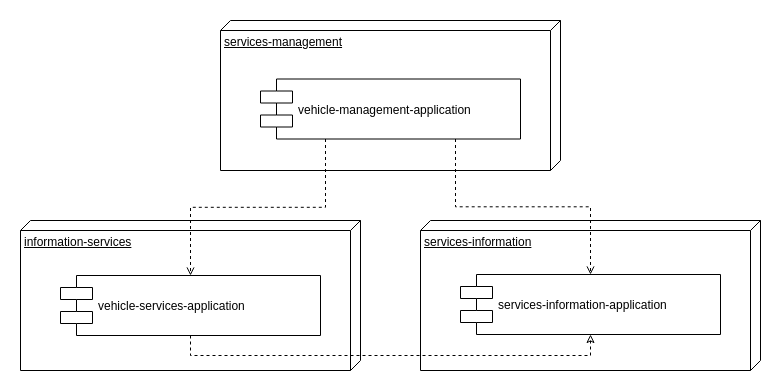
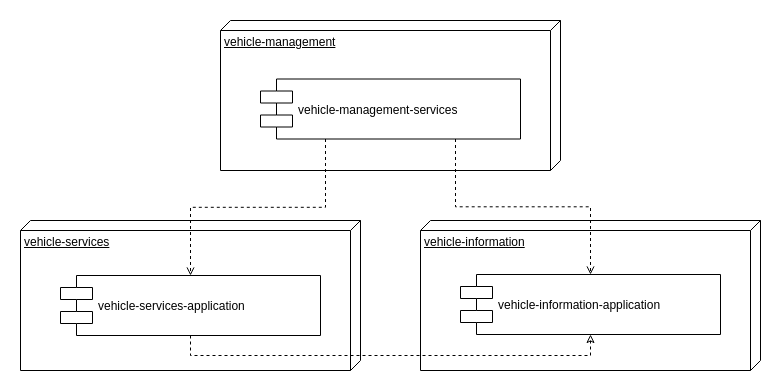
  <mxCell id="0" />
  <mxCell id="1" parent="0" />
  <mxCell id="2" value="" style="group" vertex="1" connectable="0" parent="1"><mxGeometry x="220" y="20" width="340" height="150" as="geometry" /></mxCell>
- <mxCell id="3" value="services-management" style="verticalAlign=top;align=left;spacingTop=8;spacingLeft=2;spacingRight=12;shape=cube;size=10;direction=south;fontStyle=4;html=1;rounded=0;shadow=0;glass=0;labelBackgroundColor=none;fillColor=none;gradientColor=none;" vertex="1" parent="2"><mxGeometry width="340" height="150" as="geometry" /></mxCell>
- <mxCell id="4" value="vehicle-management-application" style="shape=component;align=left;spacingLeft=36;rounded=0;shadow=0;glass=0;labelBackgroundColor=none;fillColor=none;gradientColor=none;" vertex="1" parent="2"><mxGeometry x="40" y="58.5" width="260" height="60" as="geometry" /></mxCell>
+ <mxCell id="3" value="vehicle-management" style="verticalAlign=top;align=left;spacingTop=8;spacingLeft=2;spacingRight=12;shape=cube;size=10;direction=south;fontStyle=4;html=1;rounded=0;shadow=0;glass=0;labelBackgroundColor=none;fillColor=none;gradientColor=none;" vertex="1" parent="2"><mxGeometry width="340" height="150" as="geometry" /></mxCell>
+ <mxCell id="4" value="vehicle-management-services" style="shape=component;align=left;spacingLeft=36;rounded=0;shadow=0;glass=0;labelBackgroundColor=none;fillColor=none;gradientColor=none;" vertex="1" parent="2"><mxGeometry x="40" y="58.5" width="260" height="60" as="geometry" /></mxCell>
  <mxCell id="5" value="" style="group" vertex="1" connectable="0" parent="1"><mxGeometry x="420" y="220" width="340" height="150" as="geometry" /></mxCell>
- <mxCell id="6" value="services-information" style="verticalAlign=top;align=left;spacingTop=8;spacingLeft=2;spacingRight=12;shape=cube;size=10;direction=south;fontStyle=4;html=1;rounded=0;shadow=0;glass=0;labelBackgroundColor=none;fillColor=none;gradientColor=none;" vertex="1" parent="5"><mxGeometry width="340" height="150" as="geometry" /></mxCell>
- <mxCell id="7" value="services-information-application" style="shape=component;align=left;spacingLeft=36;rounded=0;shadow=0;glass=0;labelBackgroundColor=none;fillColor=none;gradientColor=none;" vertex="1" parent="5"><mxGeometry x="40" y="54" width="260" height="60" as="geometry" /></mxCell>
+ <mxCell id="6" value="vehicle-information" style="verticalAlign=top;align=left;spacingTop=8;spacingLeft=2;spacingRight=12;shape=cube;size=10;direction=south;fontStyle=4;html=1;rounded=0;shadow=0;glass=0;labelBackgroundColor=none;fillColor=none;gradientColor=none;" vertex="1" parent="5"><mxGeometry width="340" height="150" as="geometry" /></mxCell>
+ <mxCell id="7" value="vehicle-information-application" style="shape=component;align=left;spacingLeft=36;rounded=0;shadow=0;glass=0;labelBackgroundColor=none;fillColor=none;gradientColor=none;" vertex="1" parent="5"><mxGeometry x="40" y="54" width="260" height="60" as="geometry" /></mxCell>
  <mxCell id="8" value="" style="group" vertex="1" connectable="0" parent="1"><mxGeometry x="20" y="220" width="340" height="150" as="geometry" /></mxCell>
- <mxCell id="9" value="information-services" style="verticalAlign=top;align=left;spacingTop=8;spacingLeft=2;spacingRight=12;shape=cube;size=10;direction=south;fontStyle=4;html=1;rounded=0;shadow=0;glass=0;labelBackgroundColor=none;fillColor=none;gradientColor=none;" vertex="1" parent="8"><mxGeometry width="340" height="150" as="geometry" /></mxCell>
+ <mxCell id="9" value="vehicle-services" style="verticalAlign=top;align=left;spacingTop=8;spacingLeft=2;spacingRight=12;shape=cube;size=10;direction=south;fontStyle=4;html=1;rounded=0;shadow=0;glass=0;labelBackgroundColor=none;fillColor=none;gradientColor=none;" vertex="1" parent="8"><mxGeometry width="340" height="150" as="geometry" /></mxCell>
  <mxCell id="10" value="vehicle-services-application" style="shape=component;align=left;spacingLeft=36;rounded=0;shadow=0;glass=0;labelBackgroundColor=none;fillColor=none;gradientColor=none;" vertex="1" parent="8"><mxGeometry x="40" y="55" width="260" height="60" as="geometry" /></mxCell>
  <mxCell id="11" value="" style="edgeStyle=orthogonalEdgeStyle;rounded=0;orthogonalLoop=1;jettySize=auto;html=1;dashed=1;endArrow=open;endFill=0;entryX=0.5;entryY=0;entryDx=0;entryDy=0;exitX=0.25;exitY=1;exitDx=0;exitDy=0;" edge="1" parent="1" source="4" target="10"><mxGeometry relative="1" as="geometry"><mxPoint x="390" y="218.5" as="targetPoint" /></mxGeometry></mxCell>
  <mxCell id="12" value="" style="edgeStyle=orthogonalEdgeStyle;rounded=0;orthogonalLoop=1;jettySize=auto;html=1;dashed=1;endArrow=open;endFill=0;entryX=0.5;entryY=0;entryDx=0;entryDy=0;exitX=0.75;exitY=1;exitDx=0;exitDy=0;" edge="1" parent="1" source="4" target="7"><mxGeometry relative="1" as="geometry"><mxPoint x="400" y="148.5" as="sourcePoint" /><mxPoint x="200" y="285" as="targetPoint" /></mxGeometry></mxCell>
  <mxCell id="13" value="" style="edgeStyle=orthogonalEdgeStyle;rounded=0;orthogonalLoop=1;jettySize=auto;html=1;dashed=1;endArrow=classic;endFill=0;exitX=0.5;exitY=1;exitDx=0;exitDy=0;entryX=0.5;entryY=1;entryDx=0;entryDy=0;" edge="1" parent="1" source="10" target="7"><mxGeometry relative="1" as="geometry"><mxPoint x="410" y="158.5" as="sourcePoint" /><mxPoint x="210" y="295" as="targetPoint" /></mxGeometry></mxCell>
